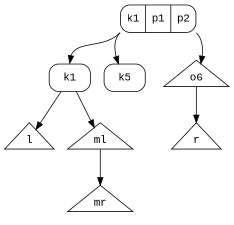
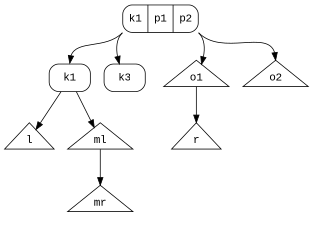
  digraph {
    fontname="Liberation Mono"
    node [fontname="Liberation Mono" ordering=out shape=triangle]
    edge [fontname="Liberation Mono"]
    n1 [label="<f1> k1|<f2> p1| <f3> p2" shape=Mrecord]
    k1 [shape=Mrecord]
-   k3 [shape=Mrecord label=k5]
-   o1 [label=o6]
+   k3 [shape=Mrecord]
+   o1
+   o2
    l
    ml
    r
    mr
    n1 -> k1 [headport=n tailport=sw]
    n1 -> k3 [tailport=sw]
    n1 -> o1 [tailport=se]
+   n1 -> o2 [headport=n tailport=se]
    k1 -> l
    k1 -> ml
    o1 -> r
    ml -> mr
  }
